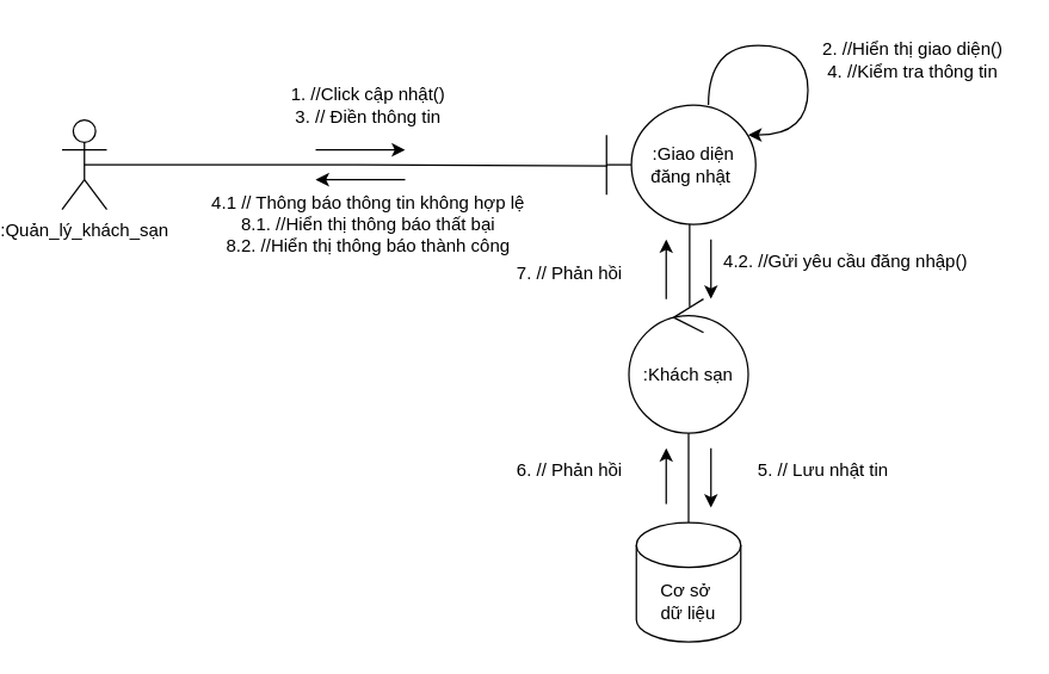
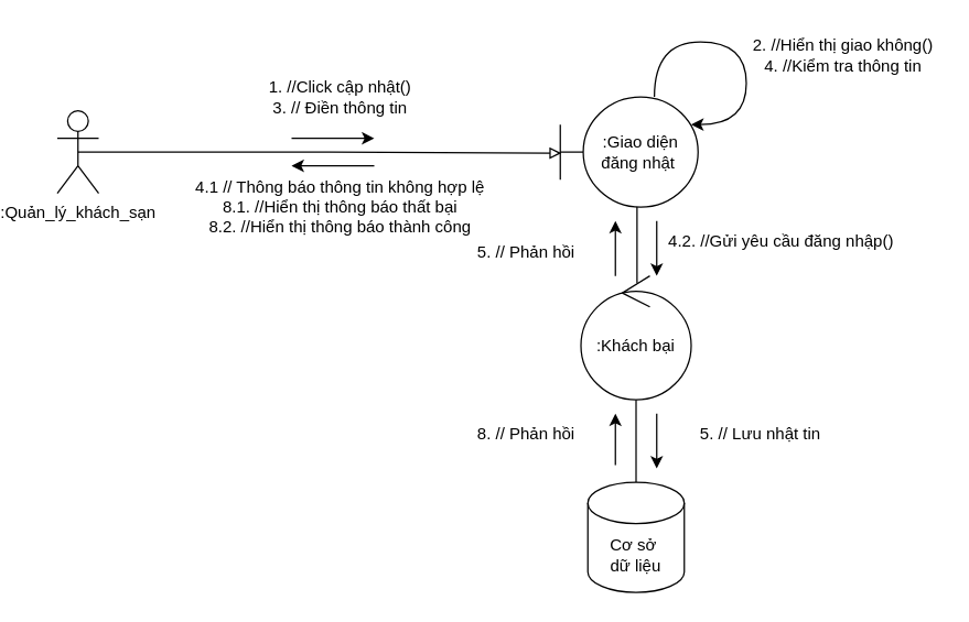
  <mxCell id="0" />
  <mxCell id="1" parent="0" />
- <mxCell id="2" style="edgeStyle=orthogonalEdgeStyle;rounded=0;orthogonalLoop=1;jettySize=auto;html=1;entryX=0.007;entryY=0.51;entryDx=0;entryDy=0;endArrow=none;endFill=0;entryPerimeter=0;exitX=0.5;exitY=0.5;exitDx=0;exitDy=0;exitPerimeter=0;" edge="1" parent="1" source="3" target="17"><mxGeometry relative="1" as="geometry"><mxPoint x="320" y="110" as="targetPoint" /><mxPoint x="115" y="110" as="sourcePoint" /></mxGeometry></mxCell>
+ <mxCell id="2" style="edgeStyle=orthogonalEdgeStyle;rounded=0;orthogonalLoop=1;jettySize=auto;html=1;entryX=0.007;entryY=0.51;entryDx=0;entryDy=0;endArrow=block;endFill=0;entryPerimeter=0;exitX=0.5;exitY=0.5;exitDx=0;exitDy=0;exitPerimeter=0;" edge="1" parent="1" source="3" target="17"><mxGeometry relative="1" as="geometry"><mxPoint x="320" y="110" as="targetPoint" /><mxPoint x="115" y="110" as="sourcePoint" /></mxGeometry></mxCell>
  <mxCell id="3" value="&lt;span id=&quot;selected_text&quot;&gt;&lt;/span&gt;&lt;span id=&quot;selected_text&quot;&gt;&lt;/span&gt;&lt;span id=&quot;selected_text&quot;&gt;&lt;/span&gt;&lt;span id=&quot;selected_text&quot;&gt;&lt;/span&gt;&lt;span id=&quot;selected_text&quot;&gt;&lt;/span&gt;:Quản_lý_khách_sạn" style="shape=umlActor;verticalLabelPosition=bottom;verticalAlign=top;html=1;" vertex="1" parent="1"><mxGeometry x="20" y="80" width="30" height="60" as="geometry" /></mxCell>
  <mxCell id="4" value="&lt;span id=&quot;selected_text&quot;&gt;&lt;/span&gt;1. //Click cập nhật()&lt;div&gt;3. // Điền thông tin&lt;/div&gt;" style="text;html=1;align=center;verticalAlign=middle;resizable=0;points=[];autosize=1;strokeColor=none;fillColor=none;" vertex="1" parent="1"><mxGeometry x="160" y="50" width="130" height="40" as="geometry" /></mxCell>
  <mxCell id="5" style="edgeStyle=orthogonalEdgeStyle;rounded=0;orthogonalLoop=1;jettySize=auto;html=1;exitX=0.557;exitY=0.979;exitDx=0;exitDy=0;endArrow=none;endFill=0;exitPerimeter=0;entryX=0.509;entryY=0.058;entryDx=0;entryDy=0;entryPerimeter=0;" edge="1" parent="1" source="17" target="18"><mxGeometry relative="1" as="geometry"><mxPoint x="440" y="220" as="targetPoint" /><mxPoint x="440" y="135" as="sourcePoint" /></mxGeometry></mxCell>
  <mxCell id="6" style="edgeStyle=orthogonalEdgeStyle;rounded=0;orthogonalLoop=1;jettySize=auto;html=1;exitX=0.5;exitY=1;exitDx=0;exitDy=0;endArrow=none;endFill=0;" edge="1" parent="1"><mxGeometry relative="1" as="geometry"><mxPoint x="440" y="350" as="targetPoint" /><mxPoint x="440" y="270" as="sourcePoint" /></mxGeometry></mxCell>
  <mxCell id="7" value="&lt;span id=&quot;selected_text&quot;&gt;&lt;/span&gt;&lt;span id=&quot;selected_text&quot;&gt;&lt;/span&gt;Cơ sở&amp;nbsp;&lt;div&gt;dữ liệu&lt;/div&gt;" style="shape=cylinder3;whiteSpace=wrap;html=1;boundedLbl=1;backgroundOutline=1;size=15;" vertex="1" parent="1"><mxGeometry x="405" y="350" width="70" height="80" as="geometry" /></mxCell>
  <mxCell id="8" value="&lt;span id=&quot;selected_text&quot;&gt;&lt;/span&gt;4.2. //Gửi yêu cầu đăng nhập()" style="text;html=1;align=center;verticalAlign=middle;resizable=0;points=[];autosize=1;strokeColor=none;fillColor=none;" vertex="1" parent="1"><mxGeometry x="450" y="160" width="190" height="30" as="geometry" /></mxCell>
  <mxCell id="9" value="" style="endArrow=classic;html=1;rounded=0;" edge="1" parent="1"><mxGeometry width="50" height="50" relative="1" as="geometry"><mxPoint x="190" y="100" as="sourcePoint" /><mxPoint x="250" y="100" as="targetPoint" /></mxGeometry></mxCell>
  <mxCell id="10" value="" style="endArrow=classic;html=1;rounded=0;" edge="1" parent="1"><mxGeometry width="50" height="50" relative="1" as="geometry"><mxPoint x="455" y="160" as="sourcePoint" /><mxPoint x="455" y="200" as="targetPoint" /></mxGeometry></mxCell>
  <mxCell id="11" value="" style="endArrow=classic;html=1;rounded=0;" edge="1" parent="1"><mxGeometry width="50" height="50" relative="1" as="geometry"><mxPoint x="455" y="300" as="sourcePoint" /><mxPoint x="455" y="340" as="targetPoint" /></mxGeometry></mxCell>
  <mxCell id="12" value="&lt;span id=&quot;selected_text&quot;&gt;&lt;/span&gt;&lt;span id=&quot;selected_text&quot;&gt;&lt;/span&gt;&lt;span id=&quot;selected_text&quot;&gt;&lt;/span&gt;&lt;span id=&quot;selected_text&quot;&gt;&lt;/span&gt;&lt;span id=&quot;selected_text&quot;&gt;&lt;/span&gt;5. // Lưu nhật tin" style="text;html=1;align=center;verticalAlign=middle;resizable=0;points=[];autosize=1;strokeColor=none;fillColor=none;" vertex="1" parent="1"><mxGeometry x="470" y="300" width="120" height="30" as="geometry" /></mxCell>
  <mxCell id="13" value="" style="endArrow=classic;html=1;rounded=0;" edge="1" parent="1"><mxGeometry width="50" height="50" relative="1" as="geometry"><mxPoint x="425" y="337.5" as="sourcePoint" /><mxPoint x="425" y="300" as="targetPoint" /></mxGeometry></mxCell>
- <mxCell id="14" value="6. // Phản hồi" style="text;html=1;align=center;verticalAlign=middle;resizable=0;points=[];autosize=1;strokeColor=none;fillColor=none;" vertex="1" parent="1"><mxGeometry x="315" y="300" width="90" height="30" as="geometry" /></mxCell>
+ <mxCell id="14" value="8. // Phản hồi" style="text;html=1;align=center;verticalAlign=middle;resizable=0;points=[];autosize=1;strokeColor=none;fillColor=none;" vertex="1" parent="1"><mxGeometry x="315" y="300" width="90" height="30" as="geometry" /></mxCell>
  <mxCell id="15" value="" style="endArrow=classic;html=1;rounded=0;" edge="1" parent="1"><mxGeometry width="50" height="50" relative="1" as="geometry"><mxPoint x="425" y="200" as="sourcePoint" /><mxPoint x="425" y="160" as="targetPoint" /></mxGeometry></mxCell>
- <mxCell id="16" value="7. // Phản hồi" style="text;html=1;align=center;verticalAlign=middle;resizable=0;points=[];autosize=1;strokeColor=none;fillColor=none;" vertex="1" parent="1"><mxGeometry x="315" y="167.5" width="90" height="30" as="geometry" /></mxCell>
+ <mxCell id="16" value="5. // Phản hồi" style="text;html=1;align=center;verticalAlign=middle;resizable=0;points=[];autosize=1;strokeColor=none;fillColor=none;" vertex="1" parent="1"><mxGeometry x="315" y="167.5" width="90" height="30" as="geometry" /></mxCell>
  <mxCell id="17" value="&lt;span id=&quot;selected_text&quot;&gt;&lt;/span&gt;&lt;span id=&quot;selected_text&quot;&gt;&lt;/span&gt;&lt;span id=&quot;selected_text&quot;&gt;&lt;/span&gt;&lt;span id=&quot;selected_text&quot;&gt;&lt;/span&gt;&lt;span id=&quot;selected_text&quot;&gt;&lt;/span&gt;&lt;span id=&quot;selected_text&quot;&gt;&lt;/span&gt;:&lt;span id=&quot;selected_text&quot;&gt;&lt;/span&gt;&lt;span id=&quot;selected_text&quot;&gt;&lt;/span&gt;Giao diện đăng nhật&amp;nbsp;" style="shape=umlBoundary;whiteSpace=wrap;html=1;" vertex="1" parent="1"><mxGeometry x="385" y="70" width="100" height="80" as="geometry" /></mxCell>
- <mxCell id="18" value="&lt;span id=&quot;selected_text&quot;&gt;&lt;/span&gt;&lt;span id=&quot;selected_text&quot;&gt;&lt;/span&gt;&lt;span id=&quot;selected_text&quot;&gt;&lt;/span&gt;&lt;span id=&quot;selected_text&quot;&gt;&lt;/span&gt;&lt;span id=&quot;selected_text&quot;&gt;&lt;/span&gt;&lt;span id=&quot;selected_text&quot;&gt;&lt;/span&gt;:Khách sạn" style="ellipse;shape=umlControl;whiteSpace=wrap;html=1;" vertex="1" parent="1"><mxGeometry x="400" y="200" width="80" height="90" as="geometry" /></mxCell>
+ <mxCell id="18" value="&lt;span id=&quot;selected_text&quot;&gt;&lt;/span&gt;&lt;span id=&quot;selected_text&quot;&gt;&lt;/span&gt;&lt;span id=&quot;selected_text&quot;&gt;&lt;/span&gt;&lt;span id=&quot;selected_text&quot;&gt;&lt;/span&gt;&lt;span id=&quot;selected_text&quot;&gt;&lt;/span&gt;&lt;span id=&quot;selected_text&quot;&gt;&lt;/span&gt;:Khách bại" style="ellipse;shape=umlControl;whiteSpace=wrap;html=1;" vertex="1" parent="1"><mxGeometry x="400" y="200" width="80" height="90" as="geometry" /></mxCell>
  <mxCell id="19" value="" style="endArrow=classic;html=1;rounded=0;" edge="1" parent="1"><mxGeometry width="50" height="50" relative="1" as="geometry"><mxPoint x="250" y="120" as="sourcePoint" /><mxPoint x="190" y="120" as="targetPoint" /></mxGeometry></mxCell>
  <mxCell id="20" value="&lt;div&gt;4.1 // Thông báo thông tin không hợp lệ&lt;/div&gt;8.1. //Hiển thị thông báo thất bại&lt;div&gt;8.2. //&lt;span id=&quot;selected_text&quot;&gt;&lt;/span&gt;&lt;span id=&quot;selected_text&quot;&gt;&lt;/span&gt;&lt;span id=&quot;selected_text&quot;&gt;&lt;/span&gt;&lt;span id=&quot;selected_text&quot;&gt;&lt;/span&gt;&lt;span id=&quot;selected_text&quot;&gt;&lt;/span&gt;&lt;span id=&quot;selected_text&quot;&gt;&lt;/span&gt;&lt;span id=&quot;selected_text&quot;&gt;&lt;/span&gt;&lt;span id=&quot;selected_text&quot;&gt;&lt;/span&gt;&lt;span id=&quot;selected_text&quot;&gt;&lt;/span&gt;&lt;span id=&quot;selected_text&quot;&gt;&lt;/span&gt;Hiển thị thông báo thành công&lt;/div&gt;" style="text;html=1;align=center;verticalAlign=middle;resizable=0;points=[];autosize=1;strokeColor=none;fillColor=none;" vertex="1" parent="1"><mxGeometry x="110" y="120" width="230" height="60" as="geometry" /></mxCell>
  <mxCell id="21" value="" style="endArrow=classic;html=1;rounded=0;exitX=0.683;exitY=-0.002;exitDx=0;exitDy=0;exitPerimeter=0;edgeStyle=orthogonalEdgeStyle;curved=1;" edge="1" parent="1" source="17"><mxGeometry width="50" height="50" relative="1" as="geometry"><mxPoint x="290" y="250" as="sourcePoint" /><mxPoint x="480" y="90" as="targetPoint" /><Array as="points"><mxPoint x="453" y="30" /><mxPoint x="520" y="30" /><mxPoint x="520" y="90" /></Array></mxGeometry></mxCell>
- <mxCell id="22" value="&lt;span id=&quot;selected_text&quot;&gt;&lt;/span&gt;&lt;span id=&quot;selected_text&quot;&gt;&lt;/span&gt;&lt;span id=&quot;selected_text&quot;&gt;&lt;/span&gt;&lt;span id=&quot;selected_text&quot;&gt;&lt;/span&gt;2. //Hiển thị giao diện()&lt;div&gt;4. //Kiểm tra thông tin&lt;/div&gt;" style="text;html=1;align=center;verticalAlign=middle;resizable=0;points=[];autosize=1;strokeColor=none;fillColor=none;" vertex="1" parent="1"><mxGeometry x="520" y="20" width="140" height="40" as="geometry" /></mxCell>
+ <mxCell id="22" value="&lt;span id=&quot;selected_text&quot;&gt;&lt;/span&gt;&lt;span id=&quot;selected_text&quot;&gt;&lt;/span&gt;&lt;span id=&quot;selected_text&quot;&gt;&lt;/span&gt;&lt;span id=&quot;selected_text&quot;&gt;&lt;/span&gt;2. //Hiển thị giao không()&lt;div&gt;4. //Kiểm tra thông tin&lt;/div&gt;" style="text;html=1;align=center;verticalAlign=middle;resizable=0;points=[];autosize=1;strokeColor=none;fillColor=none;" vertex="1" parent="1"><mxGeometry x="520" y="20" width="140" height="40" as="geometry" /></mxCell>
